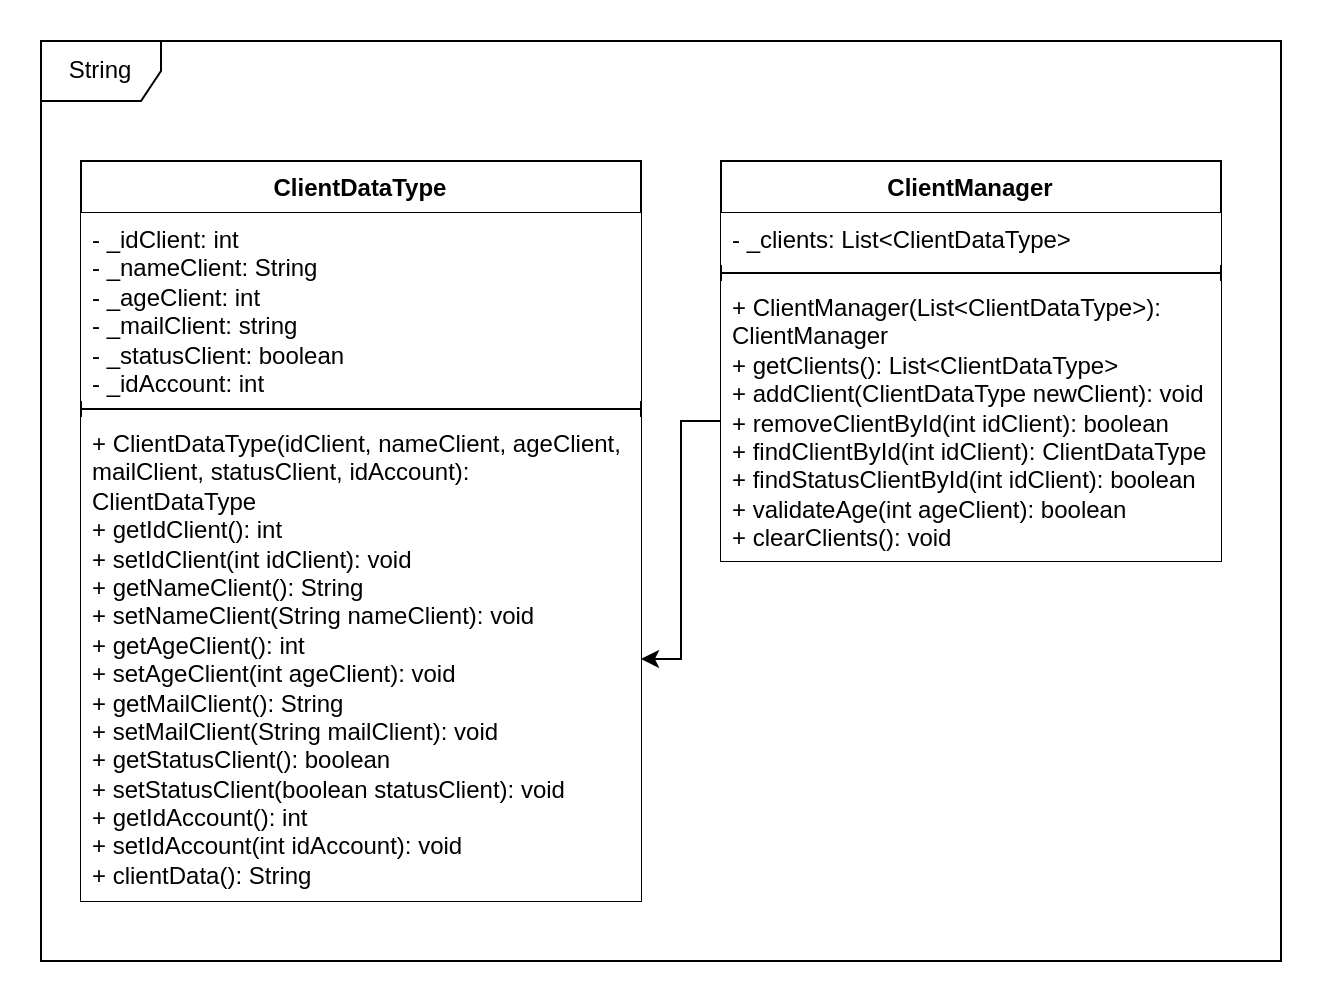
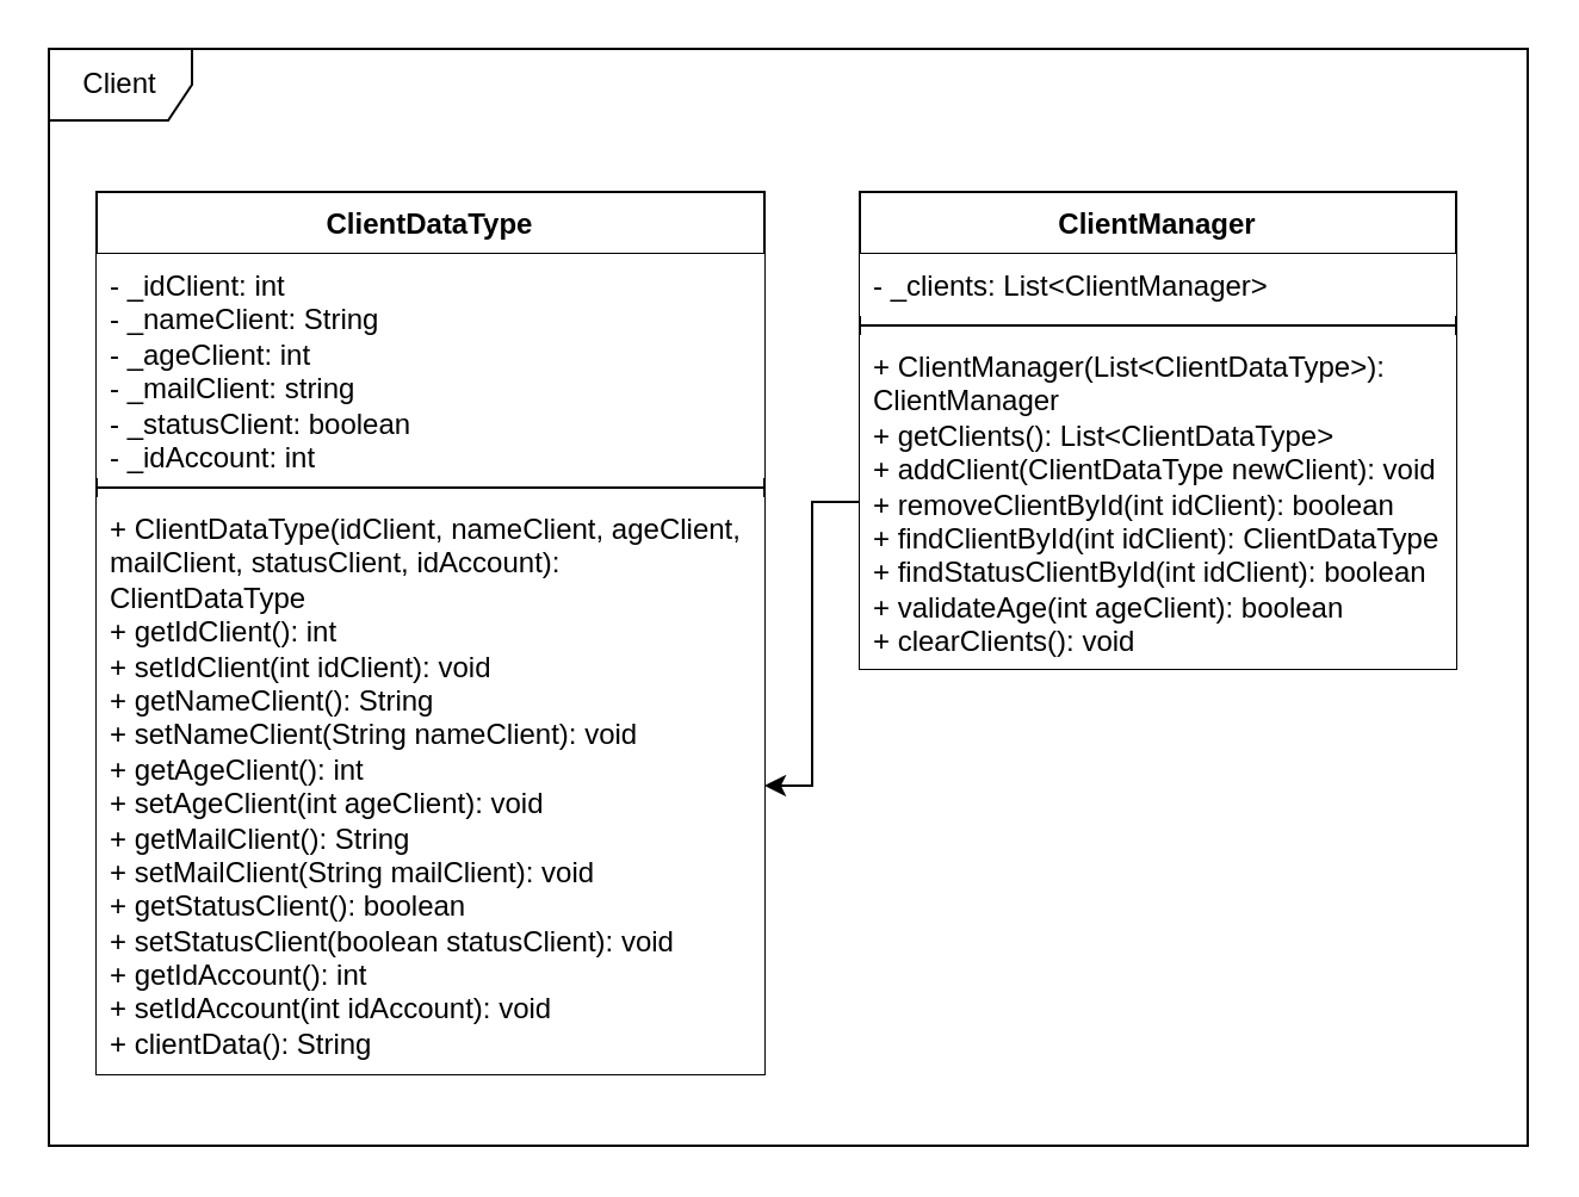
  <mxCell id="0" />
  <mxCell id="1" parent="0" />
- <mxCell id="2" value="String" style="shape=umlFrame;whiteSpace=wrap;html=1;pointerEvents=0;" parent="1" vertex="1"><mxGeometry x="20" y="20" width="620" height="460" as="geometry" /></mxCell>
+ <mxCell id="2" value="Client" style="shape=umlFrame;whiteSpace=wrap;html=1;pointerEvents=0;" parent="1" vertex="1"><mxGeometry x="20" y="20" width="620" height="460" as="geometry" /></mxCell>
  <mxCell id="3" value="ClientManager" style="swimlane;fontStyle=1;align=center;verticalAlign=top;childLayout=stackLayout;horizontal=1;startSize=26;horizontalStack=0;resizeParent=1;resizeParentMax=0;resizeLast=0;collapsible=1;marginBottom=0;whiteSpace=wrap;html=1;fillColor=#FFFFFF;" parent="1" vertex="1"><mxGeometry x="360" y="80" width="250" height="200" as="geometry" /></mxCell>
- <mxCell id="4" value="- _clients: List&amp;lt;ClientDataType&amp;gt;" style="text;strokeColor=none;fillColor=#FFFFFF;align=left;verticalAlign=top;spacingLeft=4;spacingRight=4;overflow=hidden;rotatable=0;points=[[0,0.5],[1,0.5]];portConstraint=eastwest;whiteSpace=wrap;html=1;" parent="3" vertex="1"><mxGeometry y="26" width="250" height="26" as="geometry" /></mxCell>
+ <mxCell id="4" value="- _clients: List&amp;lt;ClientManager&amp;gt;" style="text;strokeColor=none;fillColor=#FFFFFF;align=left;verticalAlign=top;spacingLeft=4;spacingRight=4;overflow=hidden;rotatable=0;points=[[0,0.5],[1,0.5]];portConstraint=eastwest;whiteSpace=wrap;html=1;" parent="3" vertex="1"><mxGeometry y="26" width="250" height="26" as="geometry" /></mxCell>
  <mxCell id="5" value="" style="line;strokeWidth=1;fillColor=#FFFFFF;align=left;verticalAlign=middle;spacingTop=-1;spacingLeft=3;spacingRight=3;rotatable=0;labelPosition=right;points=[];portConstraint=eastwest;strokeColor=inherit;" parent="3" vertex="1"><mxGeometry y="52" width="250" height="8" as="geometry" /></mxCell>
  <mxCell id="6" value="+ ClientManager(List&amp;lt;ClientDataType&amp;gt;): ClientManager&lt;div&gt;+ getClients(): List&amp;lt;ClientDataType&amp;gt;&lt;/div&gt;&lt;div&gt;+ addClient(ClientDataType newClient): void&lt;/div&gt;&lt;div&gt;+ removeClientById(int idClient): boolean&lt;/div&gt;&lt;div&gt;+ findClientById(int idClient): ClientDataType&lt;/div&gt;&lt;div&gt;+ findStatusClientById(int idClient): boolean&lt;/div&gt;&lt;div&gt;+ validateAge(int ageClient): boolean&lt;/div&gt;&lt;div&gt;+ clearClients(): void&lt;/div&gt;" style="text;strokeColor=none;fillColor=#FFFFFF;align=left;verticalAlign=top;spacingLeft=4;spacingRight=4;overflow=hidden;rotatable=0;points=[[0,0.5],[1,0.5]];portConstraint=eastwest;whiteSpace=wrap;html=1;" parent="3" vertex="1"><mxGeometry y="60" width="250" height="140" as="geometry" /></mxCell>
  <mxCell id="7" value="ClientDataType" style="swimlane;fontStyle=1;align=center;verticalAlign=top;childLayout=stackLayout;horizontal=1;startSize=26;horizontalStack=0;resizeParent=1;resizeParentMax=0;resizeLast=0;collapsible=1;marginBottom=0;whiteSpace=wrap;html=1;fillColor=#FFFFFF;" parent="1" vertex="1"><mxGeometry x="40" y="80" width="280" height="370" as="geometry" /></mxCell>
  <mxCell id="8" value="- _idClient: int&lt;div&gt;- _nameClient: String&lt;/div&gt;&lt;div&gt;- _ageClient: int&lt;/div&gt;&lt;div&gt;- _mailClient: string&lt;/div&gt;&lt;div&gt;- _statusClient: boolean&lt;/div&gt;&lt;div&gt;- _idAccount: int&lt;/div&gt;" style="text;strokeColor=none;fillColor=#FFFFFF;align=left;verticalAlign=top;spacingLeft=4;spacingRight=4;overflow=hidden;rotatable=0;points=[[0,0.5],[1,0.5]];portConstraint=eastwest;whiteSpace=wrap;html=1;" parent="7" vertex="1"><mxGeometry y="26" width="280" height="94" as="geometry" /></mxCell>
  <mxCell id="9" value="" style="line;strokeWidth=1;fillColor=#FFFFFF;align=left;verticalAlign=middle;spacingTop=-1;spacingLeft=3;spacingRight=3;rotatable=0;labelPosition=right;points=[];portConstraint=eastwest;strokeColor=inherit;" parent="7" vertex="1"><mxGeometry y="120" width="280" height="8" as="geometry" /></mxCell>
  <mxCell id="10" value="&lt;div&gt;+ ClientDataType(idClient, nameClient, ageClient, mailClient, statusClient, idAccount): ClientDataType&lt;/div&gt;&lt;div&gt;+ getIdClient(): int&lt;/div&gt;&lt;div&gt;+ setIdClient(int idClient): void&lt;/div&gt;&lt;div&gt;+ getNameClient(): String&lt;/div&gt;&lt;div&gt;+ setNameClient(String nameClient): void&lt;/div&gt;&lt;div&gt;+ getAgeClient(): int&lt;/div&gt;&lt;div&gt;+ setAgeClient(int ageClient): void&lt;/div&gt;&lt;div&gt;+ getMailClient(): String&lt;/div&gt;&lt;div&gt;+ setMailClient(String mailClient): void&lt;/div&gt;&lt;div&gt;+ getStatusClient(): boolean&lt;/div&gt;&lt;div&gt;+ setStatusClient(boolean statusClient): void&lt;/div&gt;&lt;div&gt;+ getIdAccount(): int&lt;/div&gt;&lt;div&gt;+ setIdAccount(int idAccount): void&lt;/div&gt;+ clientData(): String" style="text;strokeColor=none;fillColor=#FFFFFF;align=left;verticalAlign=top;spacingLeft=4;spacingRight=4;overflow=hidden;rotatable=0;points=[[0,0.5],[1,0.5]];portConstraint=eastwest;whiteSpace=wrap;html=1;" parent="7" vertex="1"><mxGeometry y="128" width="280" height="242" as="geometry" /></mxCell>
  <mxCell id="11" value="" style="edgeStyle=orthogonalEdgeStyle;rounded=0;orthogonalLoop=1;jettySize=auto;html=1;" parent="1" source="6" target="10" edge="1"><mxGeometry relative="1" as="geometry" /></mxCell>
